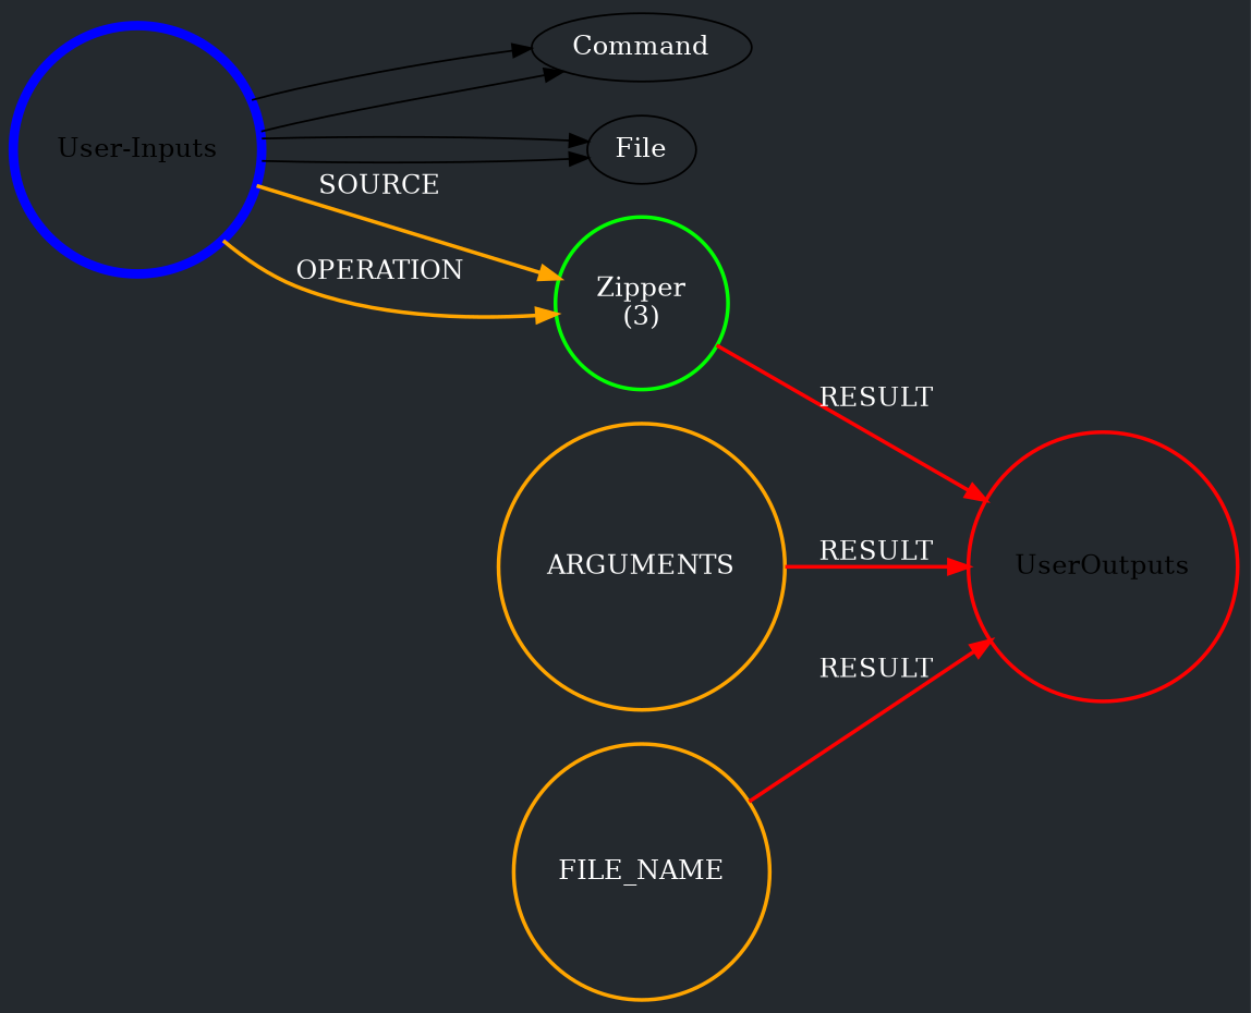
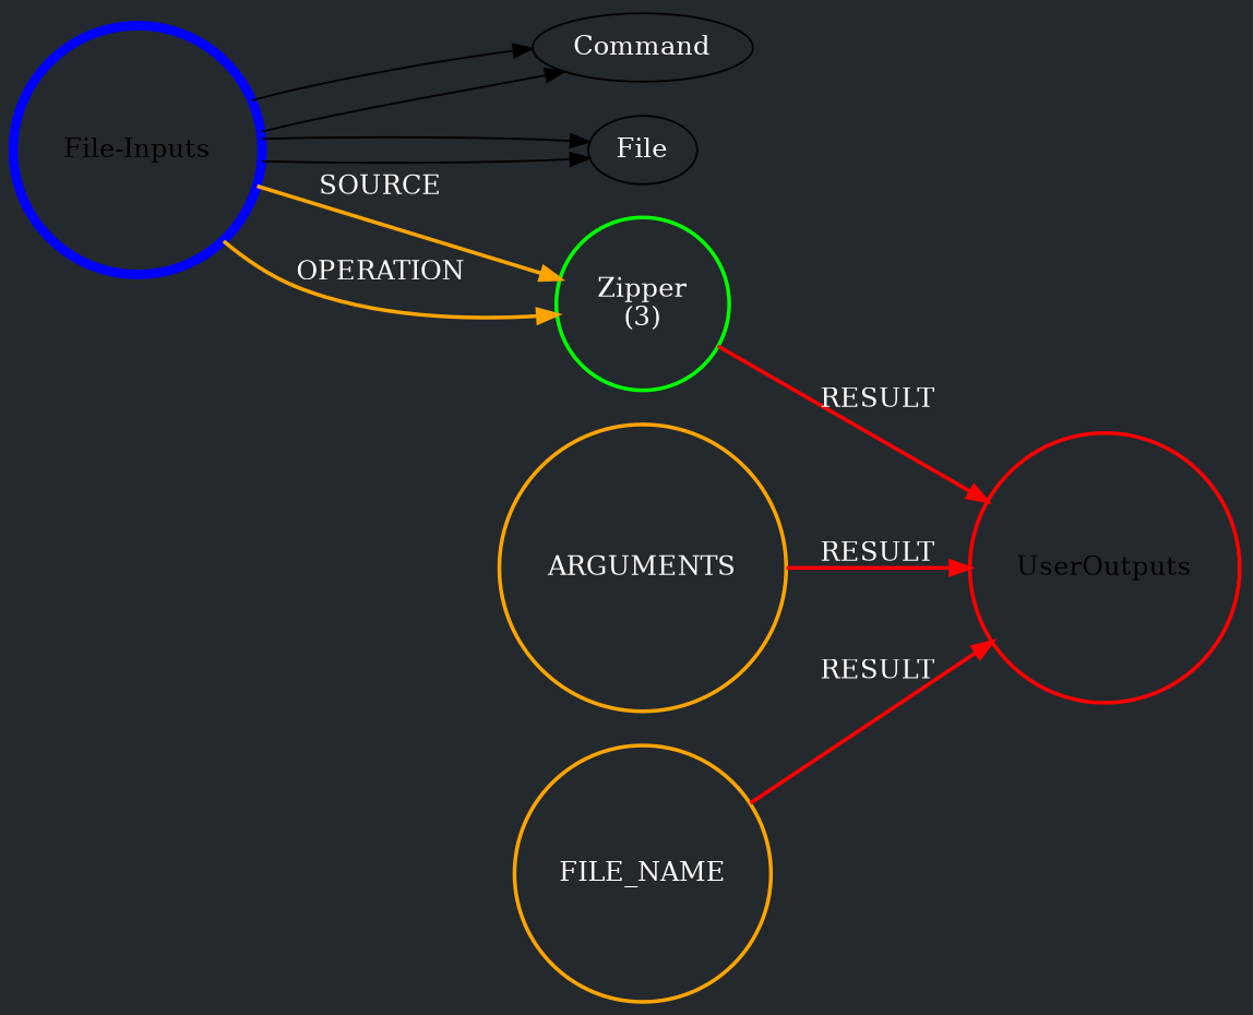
  digraph {
    bgcolor="#24292e"
    rankdir=LR
    node [penwidth=2 shape=circle fontcolor=white]
    edge [fontcolor=white penwidth=2]
-   n1 [color=blue label="User-Inputs" penwidth=5 fontcolor=""]
+   n1 [color=blue label="File-Inputs" penwidth=5 fontcolor=""]
    Command [penwidth="" shape=""]
    File [penwidth="" shape=""]
    n4 [color=green label="Zipper\n(3)"]
    n5 [color=red label=UserOutputs fontcolor=""]
    n6 [color=orange label=ARGUMENTS]
    n7 [color=orange label=FILE_NAME]
    n1 -> Command [penwidth=""]
    n1 -> Command [penwidth=""]
    n1 -> File [penwidth=""]
    n1 -> File [penwidth=""]
    n1 -> n4 [color=orange label=SOURCE]
    n1 -> n4 [color=orange label=OPERATION]
    n4 -> n5 [color=red label=RESULT]
    n6 -> n5 [color=red label=RESULT]
    n7 -> n5 [color=red label=RESULT]
  }
